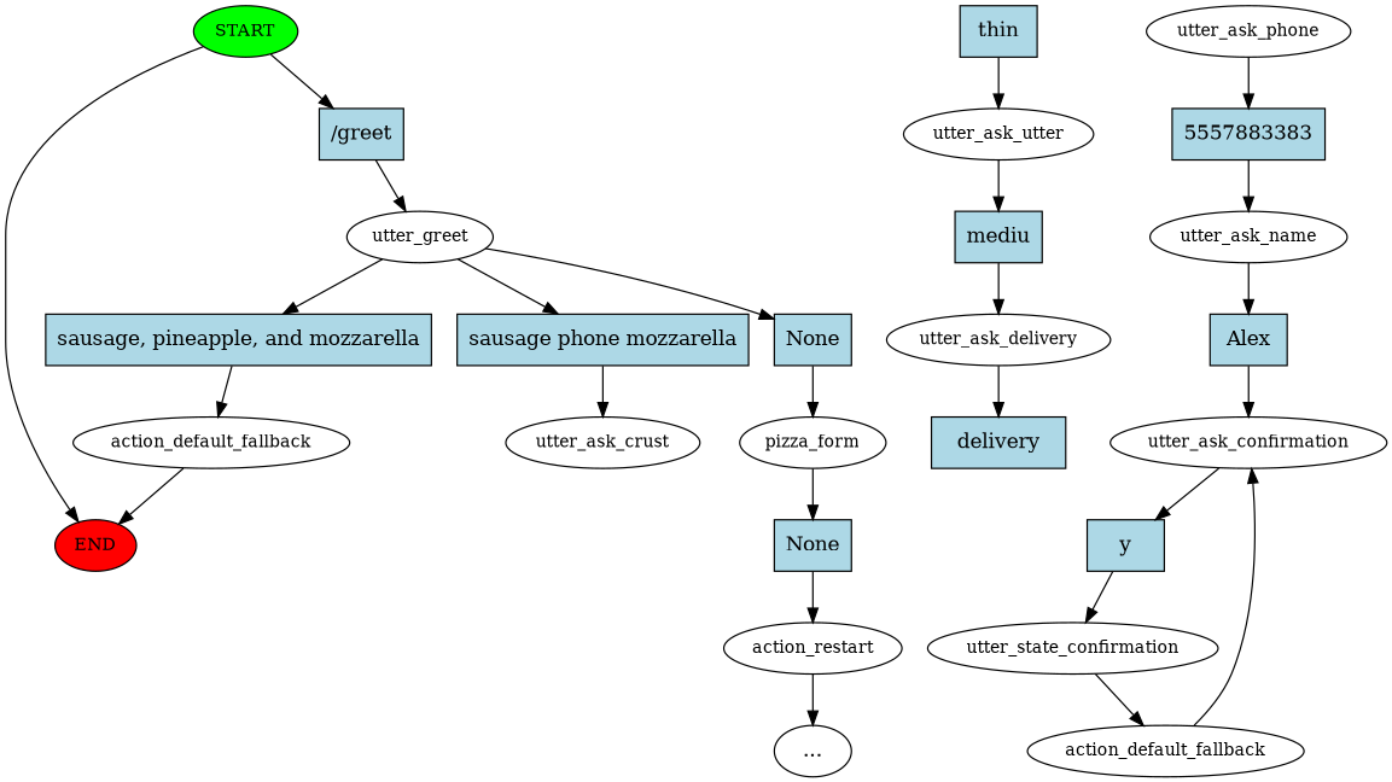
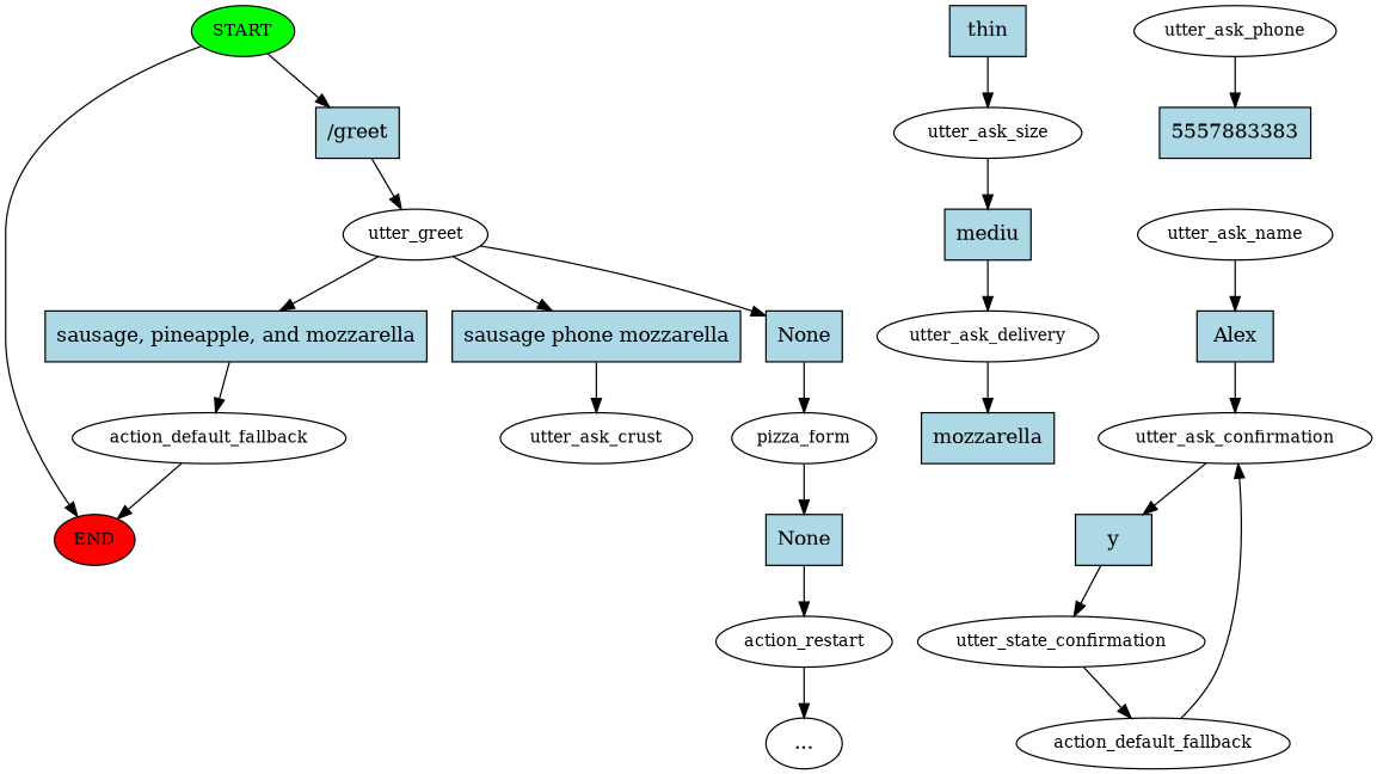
  digraph {
    node [fontsize=12]
    n1 [fillcolor=green label=START style=filled]
    n2 [fillcolor=red label=END style=filled]
    n3 [fillcolor=lightblue label="/greet" shape=rect style=filled fontsize=""]
    n4 [label=utter_greet]
    n5 [fillcolor=lightblue label=None shape=rect style=filled fontsize=""]
    n6 [fillcolor=lightblue label="sausage, pineapple, and mozzarella" shape=rect style=filled fontsize=""]
    n7 [fillcolor=lightblue label="sausage phone mozzarella" shape=rect style=filled fontsize=""]
    n8 [label=pizza_form]
    n9 [label=action_default_fallback]
    n10 [label=utter_ask_crust]
    n11 [fillcolor=lightblue label=None shape=rect style=filled fontsize=""]
    n12 [label=action_restart]
    n13 [label="..." fontsize=""]
    n14 [fillcolor=lightblue label=thin shape=rect style=filled fontsize=""]
-   n15 [label=utter_ask_utter]
+   n15 [label=utter_ask_size]
    n16 [fillcolor=lightblue label=mediu shape=rect style=filled fontsize=""]
    n17 [label=utter_ask_delivery]
-   n18 [fillcolor=lightblue label=delivery shape=rect style=filled fontsize=""]
+   n18 [fillcolor=lightblue label=mozzarella shape=rect style=filled fontsize=""]
    n19 [label=utter_ask_phone]
    n20 [fillcolor=lightblue label=5557883383 shape=rect style=filled fontsize=""]
    n21 [label=utter_ask_name]
    n22 [fillcolor=lightblue label=Alex shape=rect style=filled fontsize=""]
    n23 [label=utter_ask_confirmation]
    n24 [fillcolor=lightblue label=y shape=rect style=filled fontsize=""]
    n25 [label=utter_state_confirmation]
    n26 [label=action_default_fallback]
    n1 -> n2
    n1 -> n3
    n3 -> n4
    n4 -> n5
    n4 -> n6
    n4 -> n7
    n5 -> n8
    n6 -> n9
    n7 -> n10
    n8 -> n11
    n9 -> n2
    n11 -> n12
    n12 -> n13
    n14 -> n15
    n15 -> n16
    n16 -> n17
    n17 -> n18
    n19 -> n20
-   n20 -> n21
    n21 -> n22
    n22 -> n23
    n23 -> n24
    n24 -> n25
    n25 -> n26
    n26 -> n23
  }
